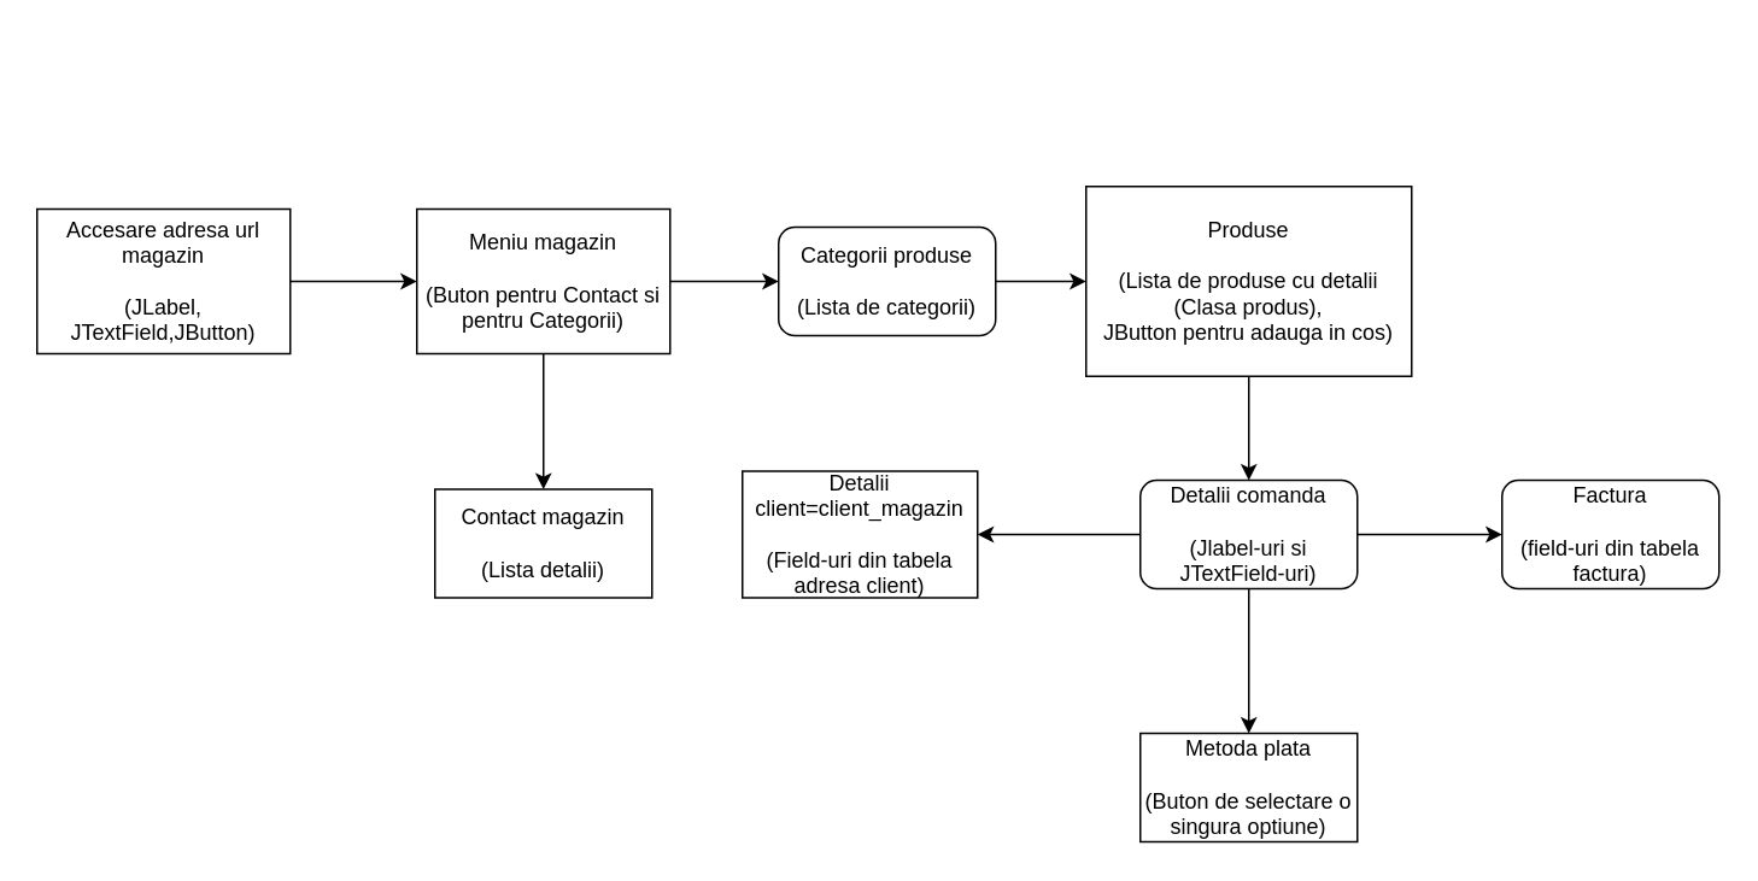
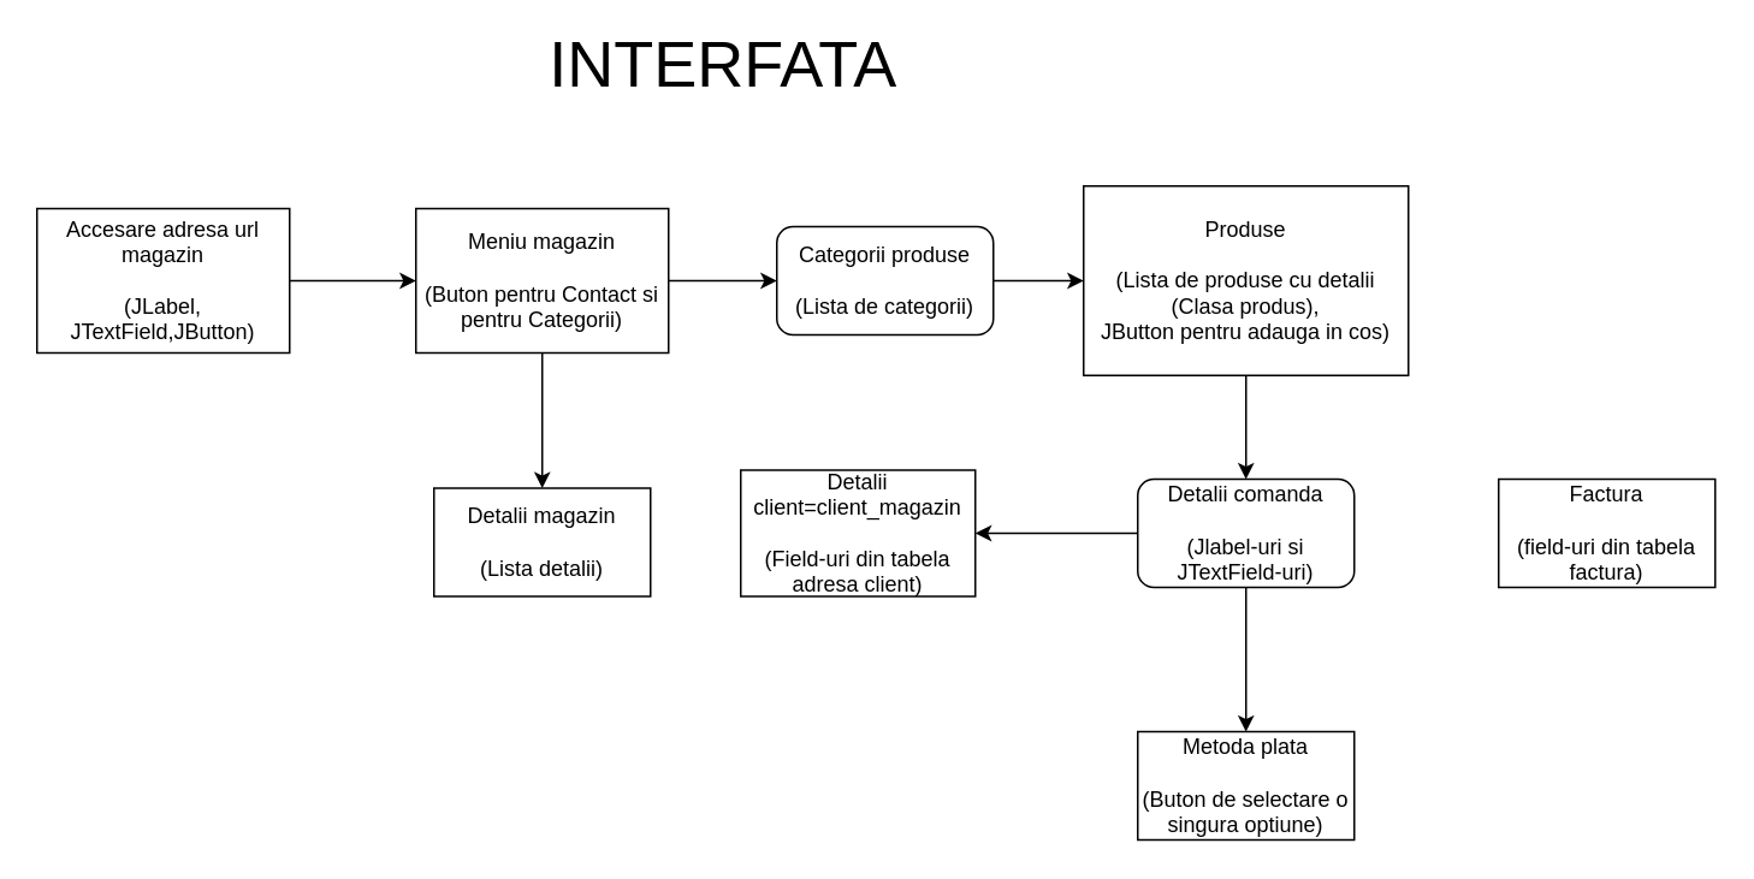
  <mxCell id="0" />
  <mxCell id="1" parent="0" />
  <mxCell id="2" value="" style="edgeStyle=orthogonalEdgeStyle;rounded=0;orthogonalLoop=1;jettySize=auto;html=1;" edge="1" parent="1" source="3" target="6"><mxGeometry relative="1" as="geometry" /></mxCell>
  <mxCell id="3" value="Accesare adresa url magazin&lt;br&gt;&lt;br&gt;(JLabel, JTextField,JButton)" style="rounded=0;whiteSpace=wrap;html=1;" vertex="1" parent="1"><mxGeometry x="20" y="115" width="140" height="80" as="geometry" /></mxCell>
  <mxCell id="4" value="" style="edgeStyle=orthogonalEdgeStyle;rounded=0;orthogonalLoop=1;jettySize=auto;html=1;" edge="1" parent="1" source="6" target="8"><mxGeometry relative="1" as="geometry" /></mxCell>
  <mxCell id="5" value="" style="edgeStyle=orthogonalEdgeStyle;rounded=0;orthogonalLoop=1;jettySize=auto;html=1;" edge="1" parent="1" source="6" target="9"><mxGeometry relative="1" as="geometry" /></mxCell>
  <mxCell id="6" value="Meniu magazin&lt;br&gt;&lt;br&gt;(Buton pentru Contact si pentru Categorii)" style="rounded=0;whiteSpace=wrap;html=1;" vertex="1" parent="1"><mxGeometry x="230" y="115" width="140" height="80" as="geometry" /></mxCell>
  <mxCell id="7" value="" style="edgeStyle=orthogonalEdgeStyle;rounded=0;orthogonalLoop=1;jettySize=auto;html=1;" edge="1" parent="1" source="8" target="11"><mxGeometry relative="1" as="geometry" /></mxCell>
  <mxCell id="8" value="Categorii produse&lt;br&gt;&lt;br&gt;(Lista de categorii)" style="whiteSpace=wrap;html=1;rounded=1;" vertex="1" parent="1"><mxGeometry x="430" y="125" width="120" height="60" as="geometry" /></mxCell>
- <mxCell id="9" value="Contact magazin&lt;br&gt;&lt;br&gt;(Lista detalii)" style="rounded=0;whiteSpace=wrap;html=1;" vertex="1" parent="1"><mxGeometry x="240" y="270" width="120" height="60" as="geometry" /></mxCell>
+ <mxCell id="9" value="Detalii magazin&lt;br&gt;&lt;br&gt;(Lista detalii)" style="rounded=0;whiteSpace=wrap;html=1;" vertex="1" parent="1"><mxGeometry x="240" y="270" width="120" height="60" as="geometry" /></mxCell>
  <mxCell id="10" value="" style="edgeStyle=orthogonalEdgeStyle;rounded=0;orthogonalLoop=1;jettySize=auto;html=1;" edge="1" parent="1" source="11" target="15"><mxGeometry relative="1" as="geometry" /></mxCell>
  <mxCell id="11" value="Produse&lt;br&gt;&lt;br&gt;(Lista de produse cu detalii (Clasa produs),&lt;br&gt;JButton pentru adauga in cos)" style="rounded=0;whiteSpace=wrap;html=1;" vertex="1" parent="1"><mxGeometry x="600" y="102.5" width="180" height="105" as="geometry" /></mxCell>
  <mxCell id="12" value="" style="edgeStyle=orthogonalEdgeStyle;rounded=0;orthogonalLoop=1;jettySize=auto;html=1;" edge="1" parent="1" source="15" target="16"><mxGeometry relative="1" as="geometry" /></mxCell>
- <mxCell id="13" value="" style="edgeStyle=orthogonalEdgeStyle;rounded=0;orthogonalLoop=1;jettySize=auto;html=1;" edge="1" parent="1" source="15" target="17"><mxGeometry relative="1" as="geometry" /></mxCell>
  <mxCell id="14" value="" style="edgeStyle=orthogonalEdgeStyle;rounded=0;orthogonalLoop=1;jettySize=auto;html=1;" edge="1" parent="1" source="15" target="18"><mxGeometry relative="1" as="geometry" /></mxCell>
  <mxCell id="15" value="Detalii comanda&lt;br&gt;&lt;br&gt;(Jlabel-uri si JTextField-uri)" style="whiteSpace=wrap;html=1;rounded=1;" vertex="1" parent="1"><mxGeometry x="630" y="265" width="120" height="60" as="geometry" /></mxCell>
  <mxCell id="16" value="Detalii client=client_magazin&lt;br&gt;&lt;br&gt;(Field-uri din tabela adresa client)" style="rounded=0;whiteSpace=wrap;html=1;" vertex="1" parent="1"><mxGeometry x="410" y="260" width="130" height="70" as="geometry" /></mxCell>
- <mxCell id="17" value="Factura&lt;br&gt;&lt;br&gt;(field-uri din tabela factura)" style="whiteSpace=wrap;html=1;rounded=1;" vertex="1" parent="1"><mxGeometry x="830" y="265" width="120" height="60" as="geometry" /></mxCell>
+ <mxCell id="17" value="Factura&lt;br&gt;&lt;br&gt;(field-uri din tabela factura)" style="rounded=0;whiteSpace=wrap;html=1;" vertex="1" parent="1"><mxGeometry x="830" y="265" width="120" height="60" as="geometry" /></mxCell>
  <mxCell id="18" value="Metoda plata&lt;br&gt;&lt;br&gt;(Buton de selectare o singura optiune)" style="rounded=0;whiteSpace=wrap;html=1;" vertex="1" parent="1"><mxGeometry x="630" y="405" width="120" height="60" as="geometry" /></mxCell>
+ <mxCell id="19" value="&lt;font style=&quot;font-size: 36px&quot;&gt;INTERFATA&lt;/font&gt;" style="text;html=1;align=center;verticalAlign=middle;resizable=0;points=[];autosize=1;" vertex="1" parent="1"><mxGeometry x="295" y="20" width="210" height="30" as="geometry" /></mxCell>
